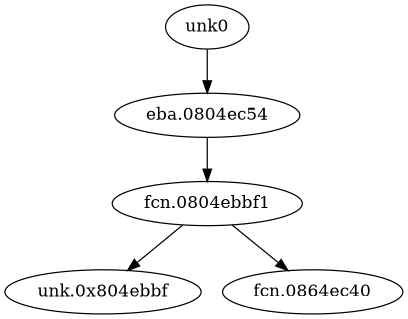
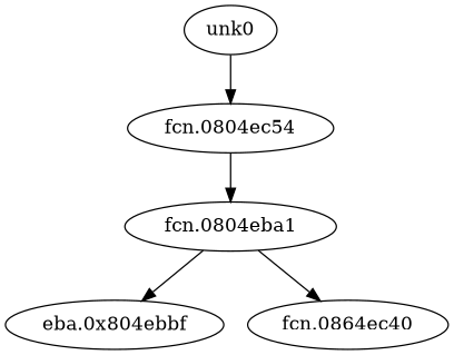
  digraph {
    n1 [label=unk0]
-   n2 [label="eba.0804ec54"]
-   n3 [label="fcn.0804ebbf1"]
-   n4 [label="unk.0x804ebbf"]
+   n2 [label="fcn.0804ec54"]
+   n3 [label="fcn.0804eba1"]
+   n4 [label="eba.0x804ebbf"]
    n5 [label="fcn.0864ec40"]
    n1 -> n2
    n2 -> n3
    n3 -> n4
    n3 -> n5
  }
